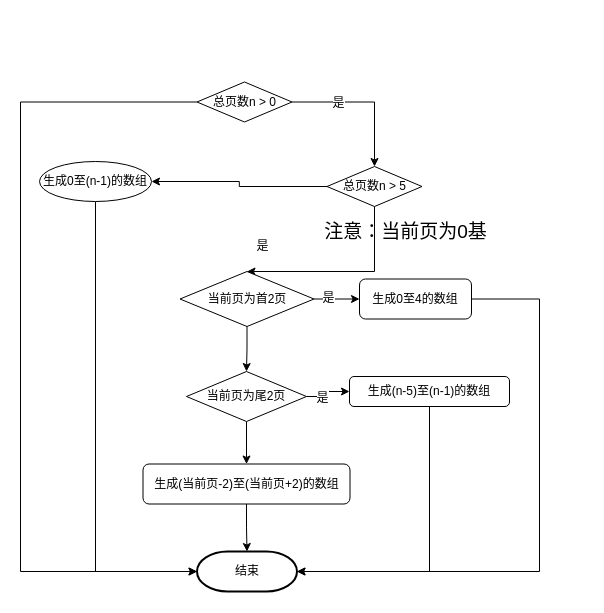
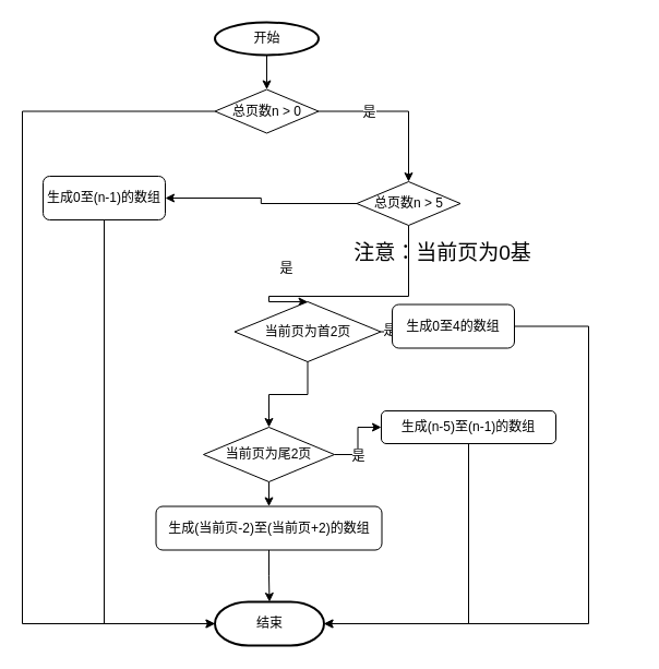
  <mxCell id="0" />
  <mxCell id="1" parent="0" />
  <mxCell id="2" style="edgeStyle=orthogonalEdgeStyle;rounded=0;orthogonalLoop=1;jettySize=auto;html=1;entryX=0.5;entryY=0;entryDx=0;entryDy=0;fontSize=12;" edge="1" parent="1" source="4" target="10"><mxGeometry relative="1" as="geometry"><Array as="points"><mxPoint x="246" y="271" /></Array></mxGeometry></mxCell>
  <mxCell id="3" style="edgeStyle=orthogonalEdgeStyle;rounded=0;orthogonalLoop=1;jettySize=auto;html=1;fontSize=12;" edge="1" parent="1" source="4" target="6"><mxGeometry relative="1" as="geometry" /></mxCell>
  <mxCell id="4" value="总页数n &amp;gt; 5" style="rhombus;whiteSpace=wrap;html=1;" vertex="1" parent="1"><mxGeometry x="326.5" y="166" width="95" height="40" as="geometry" /></mxCell>
  <mxCell id="5" style="edgeStyle=orthogonalEdgeStyle;rounded=0;orthogonalLoop=1;jettySize=auto;html=1;fontSize=12;" edge="1" parent="1" source="6" target="24"><mxGeometry relative="1" as="geometry"><Array as="points"><mxPoint x="95" y="571" /></Array></mxGeometry></mxCell>
- <mxCell id="6" value="生成0至(n-1)的数组" style="ellipse;whiteSpace=wrap;html=1;" vertex="1" parent="1"><mxGeometry x="39" y="161" width="112" height="40" as="geometry" /></mxCell>
+ <mxCell id="6" value="生成0至(n-1)的数组" style="rounded=1;whiteSpace=wrap;html=1;" vertex="1" parent="1"><mxGeometry x="39" y="161" width="112" height="40" as="geometry" /></mxCell>
  <mxCell id="7" style="edgeStyle=orthogonalEdgeStyle;rounded=0;orthogonalLoop=1;jettySize=auto;html=1;fontSize=12;" edge="1" parent="1" source="10" target="12"><mxGeometry relative="1" as="geometry" /></mxCell>
  <mxCell id="8" value="是" style="text;html=1;align=center;verticalAlign=middle;resizable=0;points=[];;labelBackgroundColor=#ffffff;fontSize=12;" vertex="1" connectable="0" parent="7"><mxGeometry x="-0.37" y="1" relative="1" as="geometry"><mxPoint as="offset" /></mxGeometry></mxCell>
  <mxCell id="9" style="edgeStyle=orthogonalEdgeStyle;rounded=0;orthogonalLoop=1;jettySize=auto;html=1;fontSize=12;" edge="1" parent="1" source="10" target="16"><mxGeometry relative="1" as="geometry" /></mxCell>
- <mxCell id="10" value="当前页为首2页" style="rhombus;whiteSpace=wrap;html=1;" vertex="1" parent="1"><mxGeometry x="179.5" y="271" width="134" height="55" as="geometry" /></mxCell>
+ <mxCell id="10" value="当前页为首2页" style="rhombus;whiteSpace=wrap;html=1;" vertex="1" parent="1"><mxGeometry x="214.5" y="276" width="134" height="55" as="geometry" /></mxCell>
  <mxCell id="11" style="edgeStyle=orthogonalEdgeStyle;rounded=0;orthogonalLoop=1;jettySize=auto;html=1;entryX=1;entryY=0.5;entryDx=0;entryDy=0;entryPerimeter=0;fontSize=12;" edge="1" parent="1" source="12" target="24"><mxGeometry relative="1" as="geometry"><Array as="points"><mxPoint x="539" y="298" /><mxPoint x="539" y="571" /></Array></mxGeometry></mxCell>
  <mxCell id="12" value="生成0至4的数组" style="rounded=1;whiteSpace=wrap;html=1;" vertex="1" parent="1"><mxGeometry x="359" y="278.5" width="112" height="40" as="geometry" /></mxCell>
  <mxCell id="13" style="edgeStyle=orthogonalEdgeStyle;rounded=0;orthogonalLoop=1;jettySize=auto;html=1;fontSize=12;" edge="1" parent="1" source="16" target="19"><mxGeometry relative="1" as="geometry" /></mxCell>
  <mxCell id="14" value="是" style="text;html=1;align=center;verticalAlign=middle;resizable=0;points=[];;labelBackgroundColor=#ffffff;fontSize=12;" vertex="1" connectable="0" parent="13"><mxGeometry x="-0.372" y="-1" relative="1" as="geometry"><mxPoint as="offset" /></mxGeometry></mxCell>
  <mxCell id="15" style="edgeStyle=orthogonalEdgeStyle;rounded=0;orthogonalLoop=1;jettySize=auto;html=1;fontSize=12;" edge="1" parent="1" source="16" target="21"><mxGeometry relative="1" as="geometry" /></mxCell>
- <mxCell id="16" value="当前页为尾2页" style="rhombus;whiteSpace=wrap;html=1;" vertex="1" parent="1"><mxGeometry x="186" y="371" width="120" height="50" as="geometry" /></mxCell>
+ <mxCell id="16" value="当前页为尾2页" style="rhombus;whiteSpace=wrap;html=1;" vertex="1" parent="1"><mxGeometry x="186" y="391" width="120" height="50" as="geometry" /></mxCell>
  <mxCell id="17" value="注意：当前页为0基" style="text;html=1;strokeColor=none;fillColor=none;align=center;verticalAlign=middle;whiteSpace=wrap;rounded=0;fontSize=19;" vertex="1" parent="1"><mxGeometry x="229" y="231" width="353" as="geometry" /></mxCell>
  <mxCell id="18" style="edgeStyle=orthogonalEdgeStyle;rounded=0;orthogonalLoop=1;jettySize=auto;html=1;entryX=1;entryY=0.5;entryDx=0;entryDy=0;entryPerimeter=0;fontSize=12;" edge="1" parent="1" source="19" target="24"><mxGeometry relative="1" as="geometry"><Array as="points"><mxPoint x="429" y="571" /></Array></mxGeometry></mxCell>
  <mxCell id="19" value="生成(n-5)至(n-1)的数组" style="rounded=1;whiteSpace=wrap;html=1;" vertex="1" parent="1"><mxGeometry x="349" y="376" width="160" height="30" as="geometry" /></mxCell>
  <mxCell id="20" style="edgeStyle=orthogonalEdgeStyle;rounded=0;orthogonalLoop=1;jettySize=auto;html=1;entryX=0.5;entryY=0;entryDx=0;entryDy=0;entryPerimeter=0;fontSize=12;" edge="1" parent="1" source="21" target="24"><mxGeometry relative="1" as="geometry" /></mxCell>
  <mxCell id="21" value="生成(当前页-2)至(当前页+2)的数组" style="rounded=1;whiteSpace=wrap;html=1;fontSize=12;" vertex="1" parent="1"><mxGeometry x="142.5" y="463.5" width="207" height="40" as="geometry" /></mxCell>
+ <mxCell id="22" style="edgeStyle=orthogonalEdgeStyle;rounded=0;orthogonalLoop=1;jettySize=auto;html=1;entryX=0.5;entryY=0;entryDx=0;entryDy=0;fontSize=12;" edge="1" parent="1" source="23" target="29"><mxGeometry relative="1" as="geometry" /></mxCell>
+ <mxCell id="23" value="开始" style="strokeWidth=2;html=1;shape=mxgraph.flowchart.start_1;whiteSpace=wrap;fontSize=12;" vertex="1" parent="1"><mxGeometry x="196.5" y="20" width="95" height="30" as="geometry" /></mxCell>
  <mxCell id="24" value="结束" style="strokeWidth=2;html=1;shape=mxgraph.flowchart.terminator;whiteSpace=wrap;fontSize=12;" vertex="1" parent="1"><mxGeometry x="196.5" y="551" width="100" height="40" as="geometry" /></mxCell>
  <mxCell id="25" value="是" style="text;html=1;align=center;verticalAlign=middle;resizable=0;points=[];;autosize=1;fontSize=12;" vertex="1" parent="1"><mxGeometry x="251" y="237" width="22" height="18" as="geometry" /></mxCell>
  <mxCell id="26" style="edgeStyle=orthogonalEdgeStyle;rounded=0;orthogonalLoop=1;jettySize=auto;html=1;fontSize=12;" edge="1" parent="1" source="29" target="4"><mxGeometry relative="1" as="geometry" /></mxCell>
  <mxCell id="27" value="是" style="text;html=1;align=center;verticalAlign=middle;resizable=0;points=[];;labelBackgroundColor=#ffffff;fontSize=12;" vertex="1" connectable="0" parent="26"><mxGeometry x="-0.373" y="-1" relative="1" as="geometry"><mxPoint as="offset" /></mxGeometry></mxCell>
  <mxCell id="28" style="edgeStyle=orthogonalEdgeStyle;rounded=0;orthogonalLoop=1;jettySize=auto;html=1;fontSize=12;" edge="1" parent="1" source="29" target="24"><mxGeometry relative="1" as="geometry"><Array as="points"><mxPoint x="20" y="101" /><mxPoint x="20" y="571" /></Array></mxGeometry></mxCell>
  <mxCell id="29" value="总页数n &amp;gt; 0" style="rhombus;whiteSpace=wrap;html=1;" vertex="1" parent="1"><mxGeometry x="196.5" y="81.5" width="95" height="40" as="geometry" /></mxCell>
